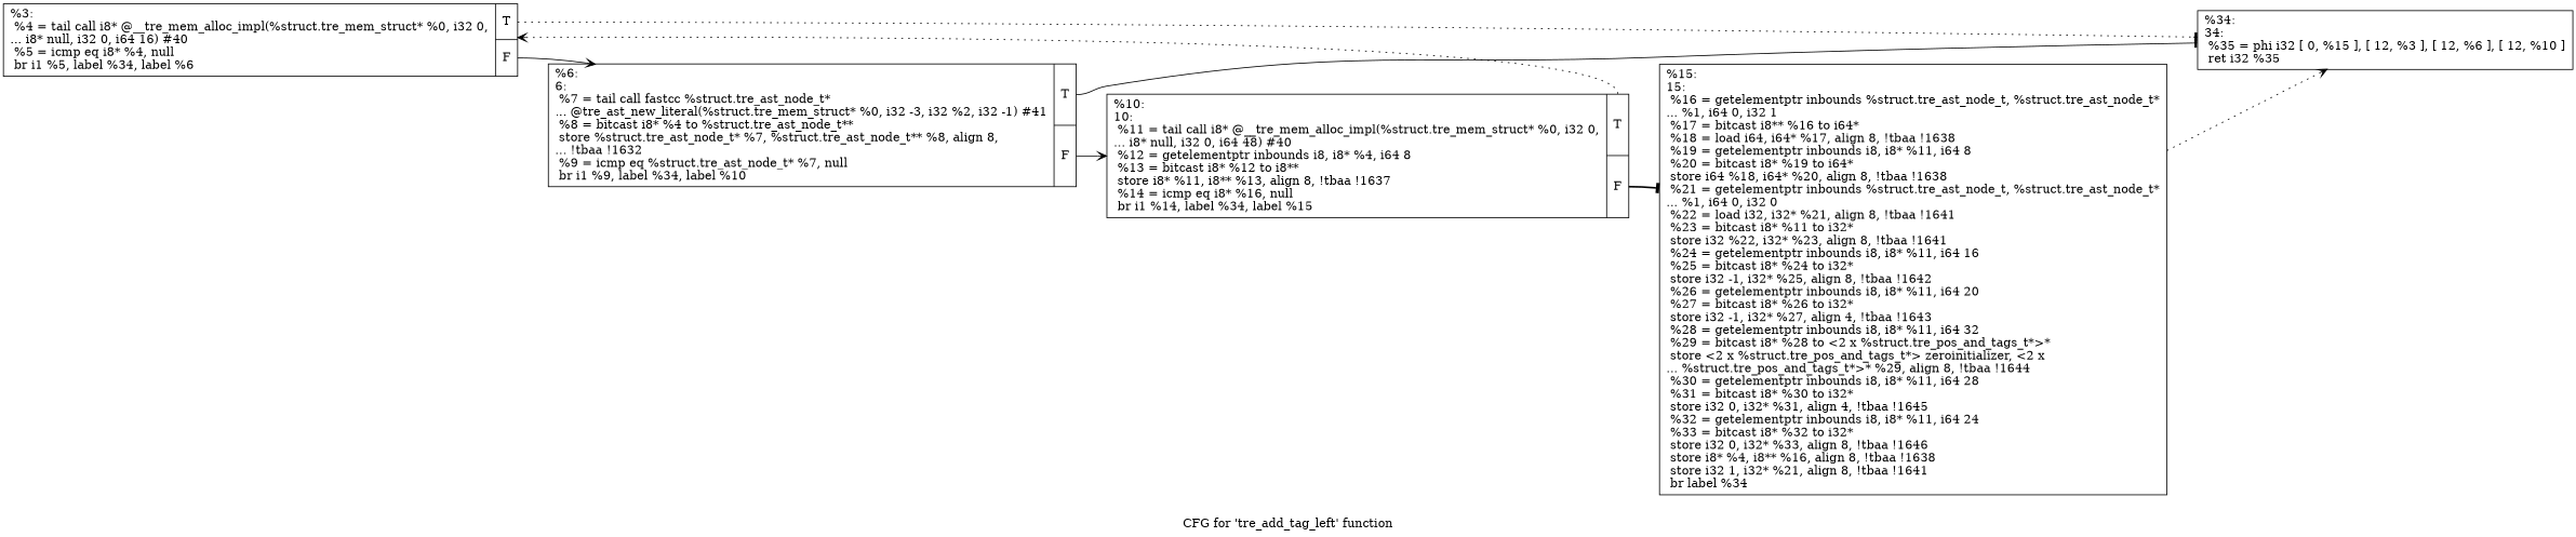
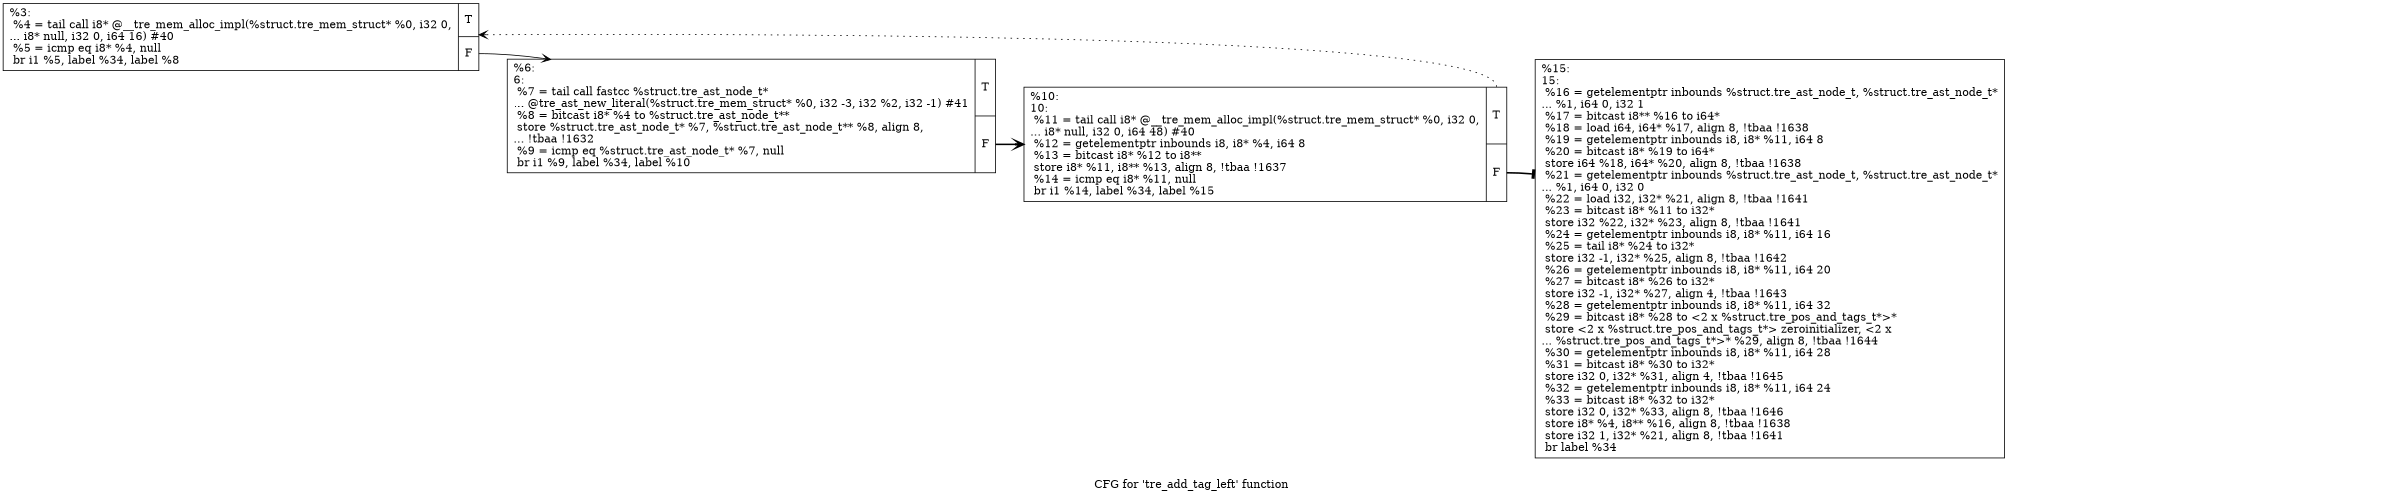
  digraph {
    label="CFG for 'tre_add_tag_left' function"
    rankdir=LR
    node [shape=record]
    edge [arrowhead=vee style=dotted tailport=s0]
-   n1 [label="{%3:\l  %4 = tail call i8* @__tre_mem_alloc_impl(%struct.tre_mem_struct* %0, i32 0,\l... i8* null, i32 0, i64 16) #40\l  %5 = icmp eq i8* %4, null\l  br i1 %5, label %34, label %6\l|{<s0>T|<s1>F}}"]
-   n2 [label="{%34:\l34:                                               \l  %35 = phi i32 [ 0, %15 ], [ 12, %3 ], [ 12, %6 ], [ 12, %10 ]\l  ret i32 %35\l}"]
+   n1 [label="{%3:\l  %4 = tail call i8* @__tre_mem_alloc_impl(%struct.tre_mem_struct* %0, i32 0,\l... i8* null, i32 0, i64 16) #40\l  %5 = icmp eq i8* %4, null\l  br i1 %5, label %34, label %8\l|{<s0>T|<s1>F}}"]
    n3 [label="{%6:\l6:                                                \l  %7 = tail call fastcc %struct.tre_ast_node_t*\l... @tre_ast_new_literal(%struct.tre_mem_struct* %0, i32 -3, i32 %2, i32 -1) #41\l  %8 = bitcast i8* %4 to %struct.tre_ast_node_t**\l  store %struct.tre_ast_node_t* %7, %struct.tre_ast_node_t** %8, align 8,\l... !tbaa !1632\l  %9 = icmp eq %struct.tre_ast_node_t* %7, null\l  br i1 %9, label %34, label %10\l|{<s0>T|<s1>F}}"]
-   n4 [label="{%10:\l10:                                               \l  %11 = tail call i8* @__tre_mem_alloc_impl(%struct.tre_mem_struct* %0, i32 0,\l... i8* null, i32 0, i64 48) #40\l  %12 = getelementptr inbounds i8, i8* %4, i64 8\l  %13 = bitcast i8* %12 to i8**\l  store i8* %11, i8** %13, align 8, !tbaa !1637\l  %14 = icmp eq i8* %16, null\l  br i1 %14, label %34, label %15\l|{<s0>T|<s1>F}}"]
-   n5 [label="{%15:\l15:                                               \l  %16 = getelementptr inbounds %struct.tre_ast_node_t, %struct.tre_ast_node_t*\l... %1, i64 0, i32 1\l  %17 = bitcast i8** %16 to i64*\l  %18 = load i64, i64* %17, align 8, !tbaa !1638\l  %19 = getelementptr inbounds i8, i8* %11, i64 8\l  %20 = bitcast i8* %19 to i64*\l  store i64 %18, i64* %20, align 8, !tbaa !1638\l  %21 = getelementptr inbounds %struct.tre_ast_node_t, %struct.tre_ast_node_t*\l... %1, i64 0, i32 0\l  %22 = load i32, i32* %21, align 8, !tbaa !1641\l  %23 = bitcast i8* %11 to i32*\l  store i32 %22, i32* %23, align 8, !tbaa !1641\l  %24 = getelementptr inbounds i8, i8* %11, i64 16\l  %25 = bitcast i8* %24 to i32*\l  store i32 -1, i32* %25, align 8, !tbaa !1642\l  %26 = getelementptr inbounds i8, i8* %11, i64 20\l  %27 = bitcast i8* %26 to i32*\l  store i32 -1, i32* %27, align 4, !tbaa !1643\l  %28 = getelementptr inbounds i8, i8* %11, i64 32\l  %29 = bitcast i8* %28 to \<2 x %struct.tre_pos_and_tags_t*\>*\l  store \<2 x %struct.tre_pos_and_tags_t*\> zeroinitializer, \<2 x\l... %struct.tre_pos_and_tags_t*\>* %29, align 8, !tbaa !1644\l  %30 = getelementptr inbounds i8, i8* %11, i64 28\l  %31 = bitcast i8* %30 to i32*\l  store i32 0, i32* %31, align 4, !tbaa !1645\l  %32 = getelementptr inbounds i8, i8* %11, i64 24\l  %33 = bitcast i8* %32 to i32*\l  store i32 0, i32* %33, align 8, !tbaa !1646\l  store i8* %4, i8** %16, align 8, !tbaa !1638\l  store i32 1, i32* %21, align 8, !tbaa !1641\l  br label %34\l}"]
-   n1 -> n2 [arrowhead=tee]
+   n4 [label="{%10:\l10:                                               \l  %11 = tail call i8* @__tre_mem_alloc_impl(%struct.tre_mem_struct* %0, i32 0,\l... i8* null, i32 0, i64 48) #40\l  %12 = getelementptr inbounds i8, i8* %4, i64 8\l  %13 = bitcast i8* %12 to i8**\l  store i8* %11, i8** %13, align 8, !tbaa !1637\l  %14 = icmp eq i8* %11, null\l  br i1 %14, label %34, label %15\l|{<s0>T|<s1>F}}"]
+   n5 [label="{%15:\l15:                                               \l  %16 = getelementptr inbounds %struct.tre_ast_node_t, %struct.tre_ast_node_t*\l... %1, i64 0, i32 1\l  %17 = bitcast i8** %16 to i64*\l  %18 = load i64, i64* %17, align 8, !tbaa !1638\l  %19 = getelementptr inbounds i8, i8* %11, i64 8\l  %20 = bitcast i8* %19 to i64*\l  store i64 %18, i64* %20, align 8, !tbaa !1638\l  %21 = getelementptr inbounds %struct.tre_ast_node_t, %struct.tre_ast_node_t*\l... %1, i64 0, i32 0\l  %22 = load i32, i32* %21, align 8, !tbaa !1641\l  %23 = bitcast i8* %11 to i32*\l  store i32 %22, i32* %23, align 8, !tbaa !1641\l  %24 = getelementptr inbounds i8, i8* %11, i64 16\l  %25 = tail i8* %24 to i32*\l  store i32 -1, i32* %25, align 8, !tbaa !1642\l  %26 = getelementptr inbounds i8, i8* %11, i64 20\l  %27 = bitcast i8* %26 to i32*\l  store i32 -1, i32* %27, align 4, !tbaa !1643\l  %28 = getelementptr inbounds i8, i8* %11, i64 32\l  %29 = bitcast i8* %28 to \<2 x %struct.tre_pos_and_tags_t*\>*\l  store \<2 x %struct.tre_pos_and_tags_t*\> zeroinitializer, \<2 x\l... %struct.tre_pos_and_tags_t*\>* %29, align 8, !tbaa !1644\l  %30 = getelementptr inbounds i8, i8* %11, i64 28\l  %31 = bitcast i8* %30 to i32*\l  store i32 0, i32* %31, align 4, !tbaa !1645\l  %32 = getelementptr inbounds i8, i8* %11, i64 24\l  %33 = bitcast i8* %32 to i32*\l  store i32 0, i32* %33, align 8, !tbaa !1646\l  store i8* %4, i8** %16, align 8, !tbaa !1638\l  store i32 1, i32* %21, align 8, !tbaa !1641\l  br label %34\l}"]
    n1 -> n3 [style=solid tailport=s1]
-   n3 -> n2 [arrowhead=tee style=solid]
-   n3 -> n4 [style=solid tailport=s1]
+   n3 -> n4 [style=bold tailport=s1]
    n4 -> n1
    n4 -> n5 [arrowhead=tee style=bold tailport=s1]
-   n5 -> n2
  }
